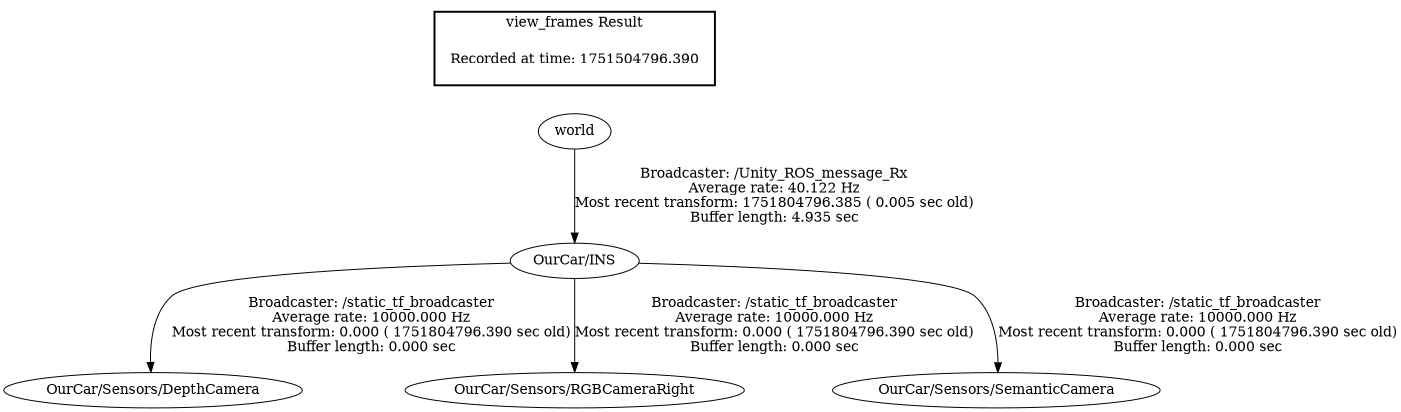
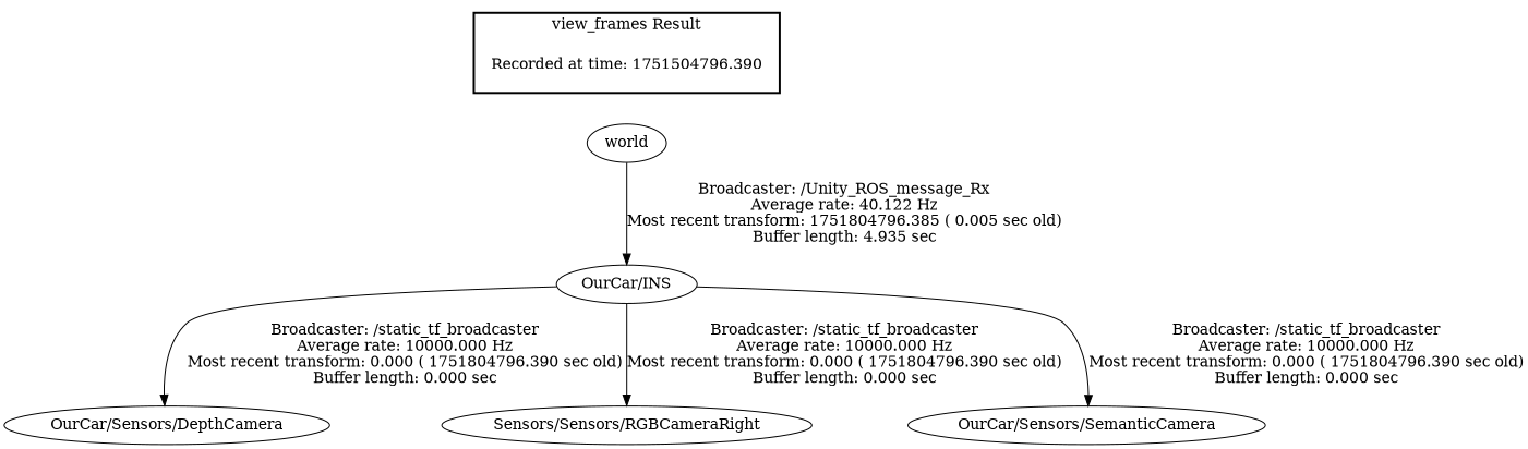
  digraph {
    n1 [label="Recorded at time: 1751504796.390" shape=plaintext]
    world
    "OurCar/INS"
    "OurCar/Sensors/DepthCamera"
-   "OurCar/Sensors/RGBCameraRight"
+   "OurCar/Sensors/RGBCameraRight" [label="Sensors/Sensors/RGBCameraRight"]
    "OurCar/Sensors/SemanticCamera"
    subgraph cluster_1 {
      color=black
      label="view_frames Result"
      style=bold
      n1
    }
    n1 -> world [style=invis]
    world -> "OurCar/INS" [label="Broadcaster: /Unity_ROS_message_Rx\nAverage rate: 40.122 Hz\nMost recent transform: 1751804796.385 ( 0.005 sec old)\nBuffer length: 4.935 sec\n"]
    "OurCar/INS" -> "OurCar/Sensors/DepthCamera" [label="Broadcaster: /static_tf_broadcaster\nAverage rate: 10000.000 Hz\nMost recent transform: 0.000 ( 1751804796.390 sec old)\nBuffer length: 0.000 sec\n"]
    "OurCar/INS" -> "OurCar/Sensors/RGBCameraRight" [label="Broadcaster: /static_tf_broadcaster\nAverage rate: 10000.000 Hz\nMost recent transform: 0.000 ( 1751804796.390 sec old)\nBuffer length: 0.000 sec\n"]
    "OurCar/INS" -> "OurCar/Sensors/SemanticCamera" [label="Broadcaster: /static_tf_broadcaster\nAverage rate: 10000.000 Hz\nMost recent transform: 0.000 ( 1751804796.390 sec old)\nBuffer length: 0.000 sec\n"]
  }
